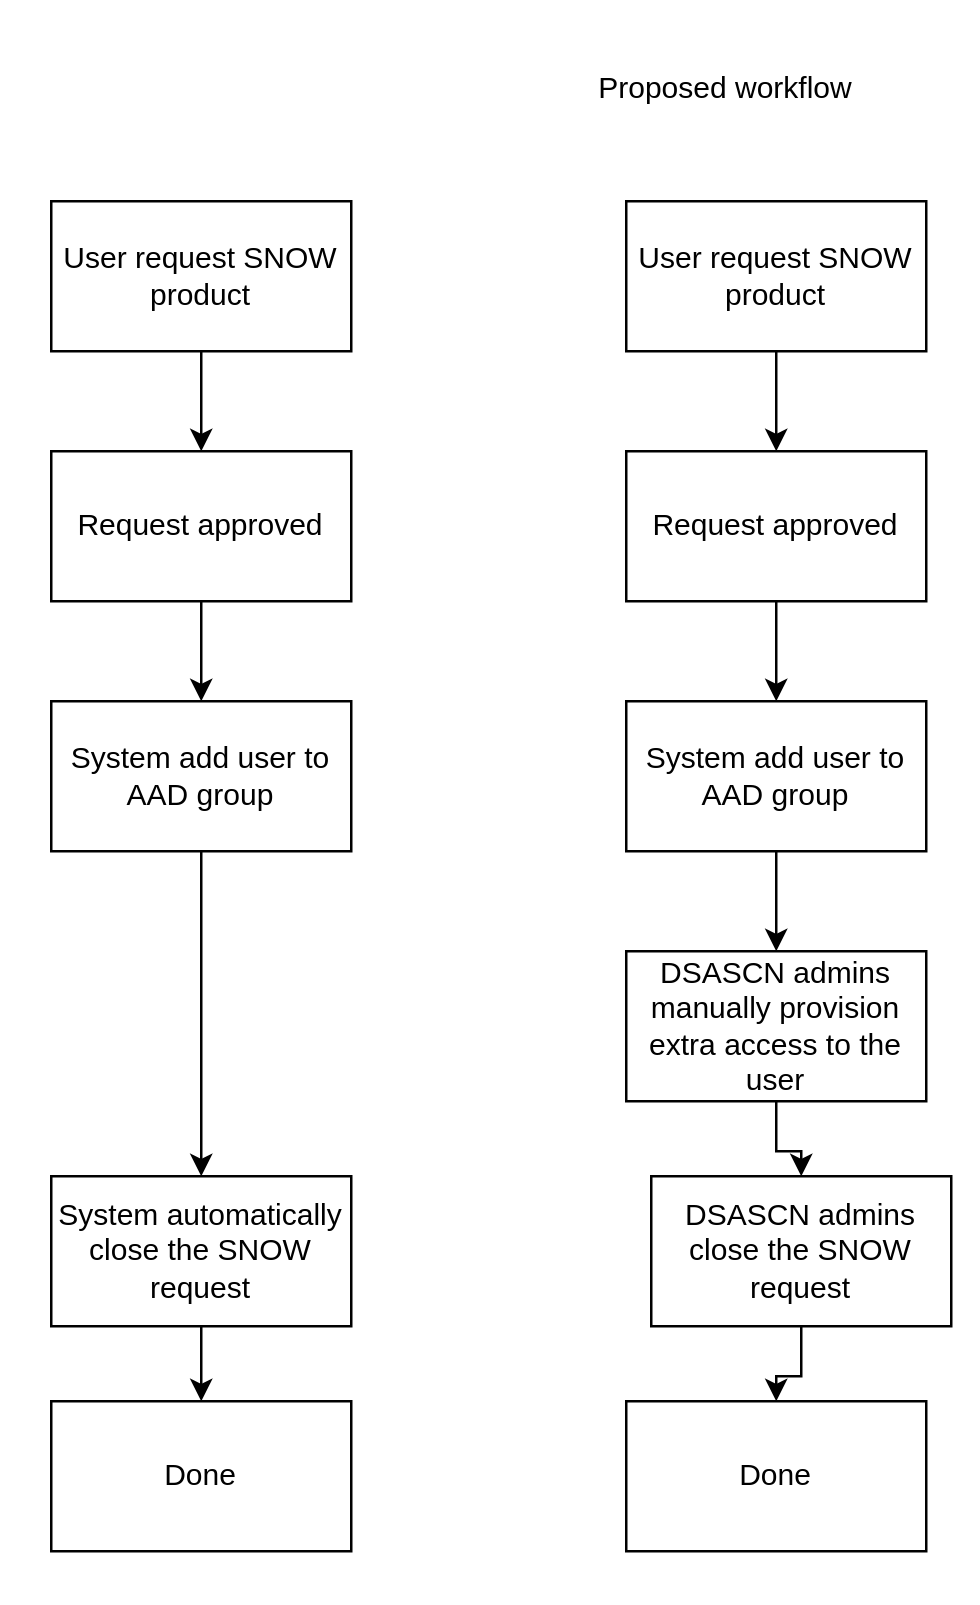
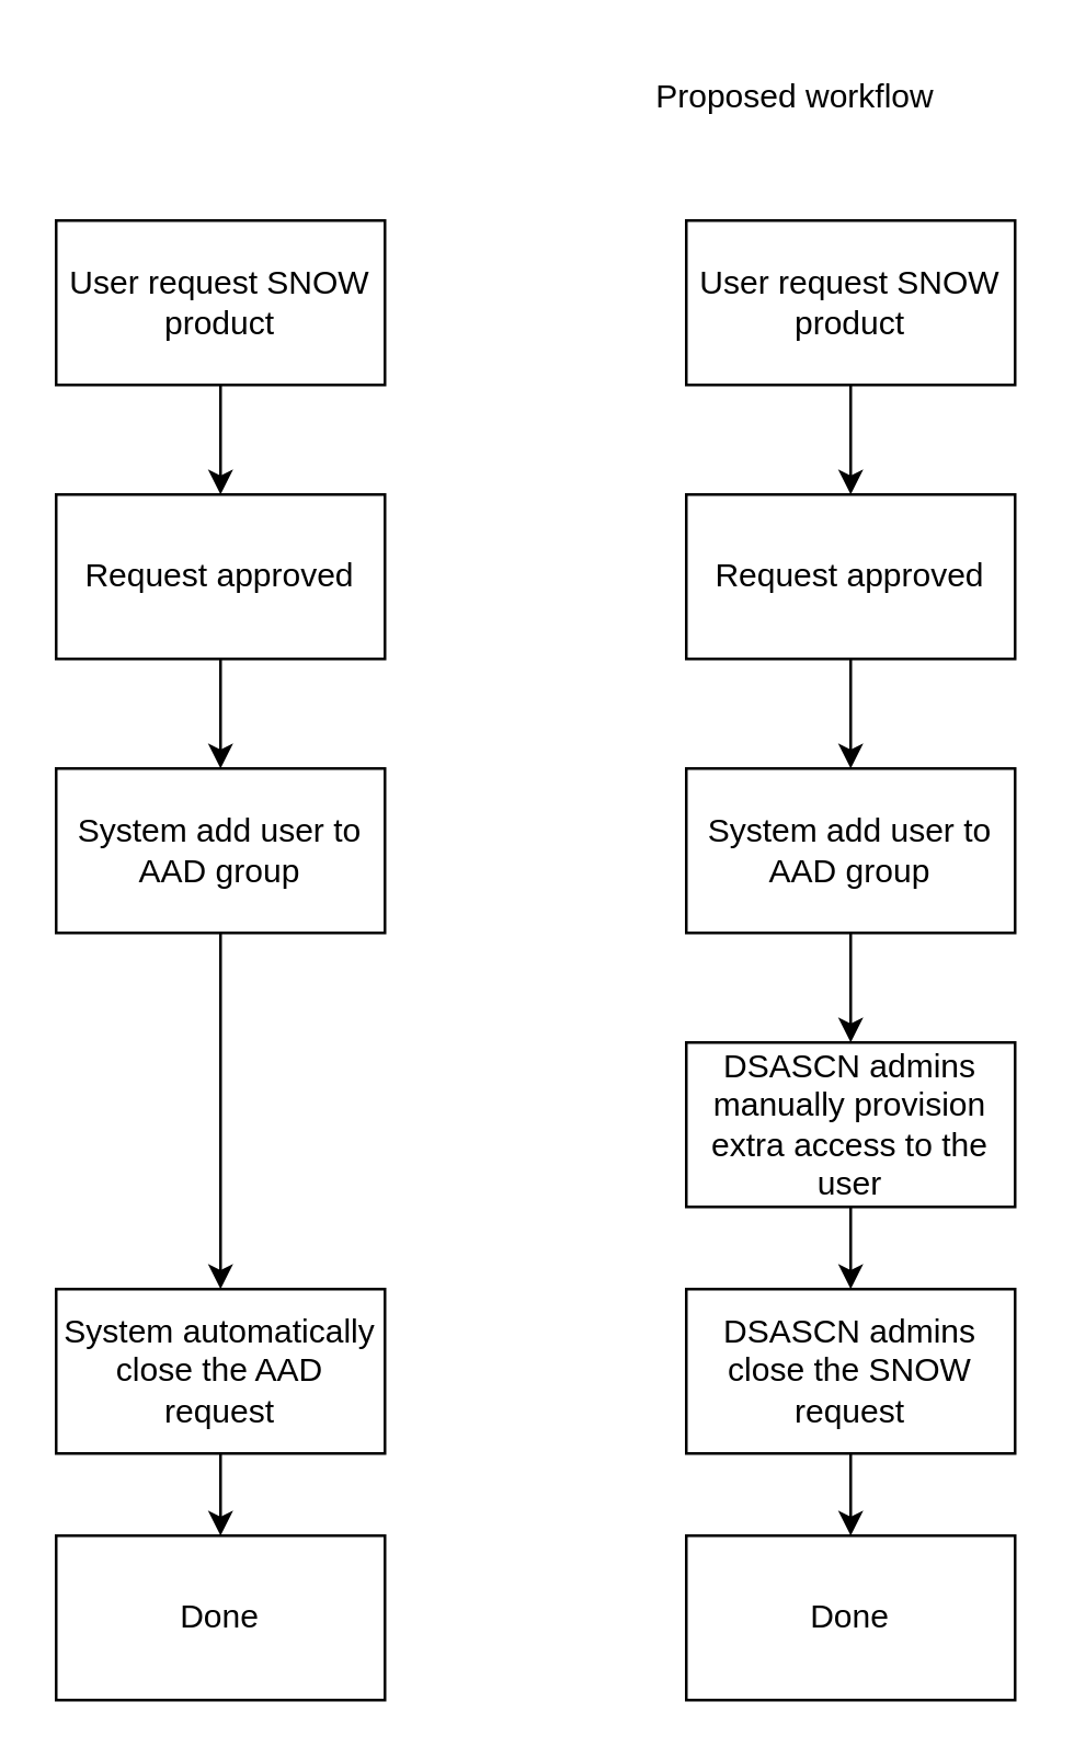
  <mxCell id="0" />
  <mxCell id="1" parent="0" />
  <mxCell id="2" value="" style="edgeStyle=orthogonalEdgeStyle;rounded=0;orthogonalLoop=1;jettySize=auto;html=1;" edge="1" parent="1" source="3" target="5"><mxGeometry relative="1" as="geometry" /></mxCell>
  <mxCell id="3" value="User request SNOW product" style="rounded=0;whiteSpace=wrap;html=1;" vertex="1" parent="1"><mxGeometry x="250" y="80" width="120" height="60" as="geometry" /></mxCell>
  <mxCell id="4" value="" style="edgeStyle=orthogonalEdgeStyle;rounded=0;orthogonalLoop=1;jettySize=auto;html=1;" edge="1" parent="1" source="5" target="7"><mxGeometry relative="1" as="geometry" /></mxCell>
  <mxCell id="5" value="Request approved" style="rounded=0;whiteSpace=wrap;html=1;" vertex="1" parent="1"><mxGeometry x="250" y="180" width="120" height="60" as="geometry" /></mxCell>
  <mxCell id="6" value="" style="edgeStyle=orthogonalEdgeStyle;rounded=0;orthogonalLoop=1;jettySize=auto;html=1;" edge="1" parent="1" source="7" target="9"><mxGeometry relative="1" as="geometry" /></mxCell>
  <mxCell id="7" value="System add user to AAD group" style="rounded=0;whiteSpace=wrap;html=1;" vertex="1" parent="1"><mxGeometry x="250" y="280" width="120" height="60" as="geometry" /></mxCell>
  <mxCell id="8" value="" style="edgeStyle=orthogonalEdgeStyle;rounded=0;orthogonalLoop=1;jettySize=auto;html=1;" edge="1" parent="1" source="9" target="11"><mxGeometry relative="1" as="geometry" /></mxCell>
  <mxCell id="9" value="DSASCN admins manually provision extra access to the user" style="rounded=0;whiteSpace=wrap;html=1;" vertex="1" parent="1"><mxGeometry x="250" y="380" width="120" height="60" as="geometry" /></mxCell>
  <mxCell id="10" value="" style="edgeStyle=orthogonalEdgeStyle;rounded=0;orthogonalLoop=1;jettySize=auto;html=1;" edge="1" parent="1" source="11" target="12"><mxGeometry relative="1" as="geometry" /></mxCell>
- <mxCell id="11" value="DSASCN admins close the SNOW request" style="rounded=0;whiteSpace=wrap;html=1;" vertex="1" parent="1"><mxGeometry x="260" y="470" width="120" height="60" as="geometry" /></mxCell>
+ <mxCell id="11" value="DSASCN admins close the SNOW request" style="rounded=0;whiteSpace=wrap;html=1;" vertex="1" parent="1"><mxGeometry x="250" y="470" width="120" height="60" as="geometry" /></mxCell>
  <mxCell id="12" value="Done" style="rounded=0;whiteSpace=wrap;html=1;" vertex="1" parent="1"><mxGeometry x="250" y="560" width="120" height="60" as="geometry" /></mxCell>
  <mxCell id="13" value="" style="edgeStyle=orthogonalEdgeStyle;rounded=0;orthogonalLoop=1;jettySize=auto;html=1;" edge="1" parent="1" source="14" target="16"><mxGeometry relative="1" as="geometry" /></mxCell>
  <mxCell id="14" value="User request SNOW product" style="rounded=0;whiteSpace=wrap;html=1;" vertex="1" parent="1"><mxGeometry x="20" y="80" width="120" height="60" as="geometry" /></mxCell>
  <mxCell id="15" value="" style="edgeStyle=orthogonalEdgeStyle;rounded=0;orthogonalLoop=1;jettySize=auto;html=1;" edge="1" parent="1" source="16" target="18"><mxGeometry relative="1" as="geometry" /></mxCell>
  <mxCell id="16" value="Request approved" style="rounded=0;whiteSpace=wrap;html=1;" vertex="1" parent="1"><mxGeometry x="20" y="180" width="120" height="60" as="geometry" /></mxCell>
  <mxCell id="17" value="" style="edgeStyle=orthogonalEdgeStyle;rounded=0;orthogonalLoop=1;jettySize=auto;html=1;entryX=0.5;entryY=0;entryDx=0;entryDy=0;" edge="1" parent="1" source="18" target="20"><mxGeometry relative="1" as="geometry"><mxPoint x="80" y="380" as="targetPoint" /></mxGeometry></mxCell>
  <mxCell id="18" value="System add user to AAD group" style="rounded=0;whiteSpace=wrap;html=1;" vertex="1" parent="1"><mxGeometry x="20" y="280" width="120" height="60" as="geometry" /></mxCell>
  <mxCell id="19" value="" style="edgeStyle=orthogonalEdgeStyle;rounded=0;orthogonalLoop=1;jettySize=auto;html=1;" edge="1" parent="1" source="20" target="21"><mxGeometry relative="1" as="geometry" /></mxCell>
- <mxCell id="20" value="System automatically close the SNOW request" style="rounded=0;whiteSpace=wrap;html=1;" vertex="1" parent="1"><mxGeometry x="20" y="470" width="120" height="60" as="geometry" /></mxCell>
+ <mxCell id="20" value="System automatically close the AAD request" style="rounded=0;whiteSpace=wrap;html=1;" vertex="1" parent="1"><mxGeometry x="20" y="470" width="120" height="60" as="geometry" /></mxCell>
  <mxCell id="21" value="Done" style="rounded=0;whiteSpace=wrap;html=1;" vertex="1" parent="1"><mxGeometry x="20" y="560" width="120" height="60" as="geometry" /></mxCell>
  <mxCell id="22" value="Proposed workflow" style="text;html=1;strokeColor=none;fillColor=none;align=center;verticalAlign=middle;whiteSpace=wrap;rounded=0;" vertex="1" parent="1"><mxGeometry x="235" y="20" width="110" height="30" as="geometry" /></mxCell>
